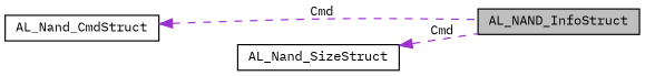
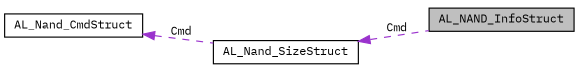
  digraph {
    fontname="IBM Plex Mono"
    rankdir=LR
    node [color=black fillcolor=white fontname="IBM Plex Mono" fontsize=10 shape=record style=filled]
    edge [color=darkorchid3 dir=back fontname="IBM Plex Mono" fontsize=10 labelfontname=Helvetica labelfontsize=10 style=dashed]
    n1 [fillcolor=grey75 fontcolor=black height=0.2 label=AL_NAND_InfoStruct width=0.4]
    n2 [height=0.2 label=AL_Nand_CmdStruct width=0.4]
    n3 [height=0.2 label=AL_Nand_SizeStruct width=0.4]
-   n2 -> n1 [label=" Cmd"]
+   n2 -> n3 [label=" Cmd"]
    n3 -> n1 [label=" Cmd"]
  }
